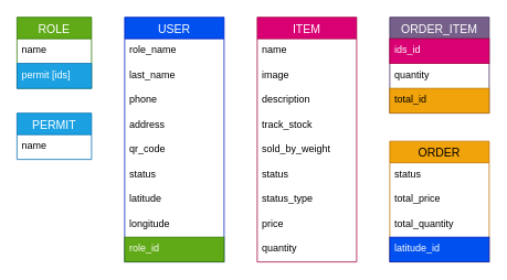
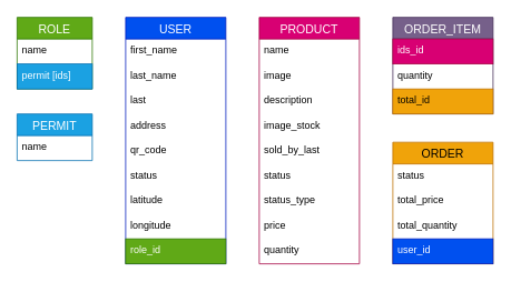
  <mxCell id="0" />
  <mxCell id="1" parent="0" />
  <mxCell id="2" value="ROLE" style="swimlane;fontStyle=0;childLayout=stackLayout;horizontal=1;startSize=26;horizontalStack=0;resizeParent=1;resizeParentMax=0;resizeLast=0;collapsible=1;marginBottom=0;align=center;fontSize=14;fillColor=#60a917;fontColor=#ffffff;strokeColor=#2D7600;" parent="1" vertex="1"><mxGeometry x="20" y="20" width="90" height="86" as="geometry"><mxRectangle x="50" y="50" width="80" height="30" as="alternateBounds" /></mxGeometry></mxCell>
  <mxCell id="3" value="name" style="text;strokeColor=none;fillColor=none;spacingLeft=4;spacingRight=4;overflow=hidden;rotatable=0;points=[[0,0.5],[1,0.5]];portConstraint=eastwest;fontSize=12;" parent="2" vertex="1"><mxGeometry y="26" width="90" height="30" as="geometry" /></mxCell>
  <mxCell id="4" value="permit [ids]" style="text;strokeColor=#006EAF;fillColor=#1ba1e2;spacingLeft=4;spacingRight=4;overflow=hidden;rotatable=0;points=[[0,0.5],[1,0.5]];portConstraint=eastwest;fontSize=12;fontColor=#ffffff;" parent="2" vertex="1"><mxGeometry y="56" width="90" height="30" as="geometry" /></mxCell>
  <mxCell id="5" value="PERMIT" style="swimlane;fontStyle=0;childLayout=stackLayout;horizontal=1;startSize=26;horizontalStack=0;resizeParent=1;resizeParentMax=0;resizeLast=0;collapsible=1;marginBottom=0;align=center;fontSize=14;fillColor=#1ba1e2;fontColor=#ffffff;strokeColor=#006EAF;" parent="1" vertex="1"><mxGeometry x="20" y="136" width="90" height="56" as="geometry"><mxRectangle x="180" y="50" width="90" height="30" as="alternateBounds" /></mxGeometry></mxCell>
  <mxCell id="6" value="name" style="text;strokeColor=none;fillColor=none;spacingLeft=4;spacingRight=4;overflow=hidden;rotatable=0;points=[[0,0.5],[1,0.5]];portConstraint=eastwest;fontSize=12;" parent="5" vertex="1"><mxGeometry y="26" width="90" height="30" as="geometry" /></mxCell>
- <mxCell id="7" value="ITEM" style="swimlane;fontStyle=0;childLayout=stackLayout;horizontal=1;startSize=26;horizontalStack=0;resizeParent=1;resizeParentMax=0;resizeLast=0;collapsible=1;marginBottom=0;align=center;fontSize=14;fillColor=#d80073;fontColor=#ffffff;strokeColor=#A50040;" parent="1" vertex="1"><mxGeometry x="310" y="20" width="120" height="296" as="geometry"><mxRectangle x="320" y="50" width="110" height="30" as="alternateBounds" /></mxGeometry></mxCell>
+ <mxCell id="7" value="PRODUCT" style="swimlane;fontStyle=0;childLayout=stackLayout;horizontal=1;startSize=26;horizontalStack=0;resizeParent=1;resizeParentMax=0;resizeLast=0;collapsible=1;marginBottom=0;align=center;fontSize=14;fillColor=#d80073;fontColor=#ffffff;strokeColor=#A50040;" parent="1" vertex="1"><mxGeometry x="310" y="20" width="120" height="296" as="geometry"><mxRectangle x="320" y="50" width="110" height="30" as="alternateBounds" /></mxGeometry></mxCell>
  <mxCell id="8" value="name" style="text;strokeColor=none;fillColor=none;spacingLeft=4;spacingRight=4;overflow=hidden;rotatable=0;points=[[0,0.5],[1,0.5]];portConstraint=eastwest;fontSize=12;" parent="7" vertex="1"><mxGeometry y="26" width="120" height="30" as="geometry" /></mxCell>
  <mxCell id="9" value="image" style="text;strokeColor=none;fillColor=none;spacingLeft=4;spacingRight=4;overflow=hidden;rotatable=0;points=[[0,0.5],[1,0.5]];portConstraint=eastwest;fontSize=12;" parent="7" vertex="1"><mxGeometry y="56" width="120" height="30" as="geometry" /></mxCell>
  <mxCell id="10" value="description" style="text;strokeColor=none;fillColor=none;spacingLeft=4;spacingRight=4;overflow=hidden;rotatable=0;points=[[0,0.5],[1,0.5]];portConstraint=eastwest;fontSize=12;" parent="7" vertex="1"><mxGeometry y="86" width="120" height="30" as="geometry" /></mxCell>
- <mxCell id="11" value="track_stock" style="text;strokeColor=none;fillColor=none;spacingLeft=4;spacingRight=4;overflow=hidden;rotatable=0;points=[[0,0.5],[1,0.5]];portConstraint=eastwest;fontSize=12;" parent="7" vertex="1"><mxGeometry y="116" width="120" height="30" as="geometry" /></mxCell>
- <mxCell id="12" value="sold_by_weight" style="text;strokeColor=none;fillColor=none;spacingLeft=4;spacingRight=4;overflow=hidden;rotatable=0;points=[[0,0.5],[1,0.5]];portConstraint=eastwest;fontSize=12;" parent="7" vertex="1"><mxGeometry y="146" width="120" height="30" as="geometry" /></mxCell>
+ <mxCell id="11" value="image_stock" style="text;strokeColor=none;fillColor=none;spacingLeft=4;spacingRight=4;overflow=hidden;rotatable=0;points=[[0,0.5],[1,0.5]];portConstraint=eastwest;fontSize=12;" parent="7" vertex="1"><mxGeometry y="116" width="120" height="30" as="geometry" /></mxCell>
+ <mxCell id="12" value="sold_by_last" style="text;strokeColor=none;fillColor=none;spacingLeft=4;spacingRight=4;overflow=hidden;rotatable=0;points=[[0,0.5],[1,0.5]];portConstraint=eastwest;fontSize=12;" parent="7" vertex="1"><mxGeometry y="146" width="120" height="30" as="geometry" /></mxCell>
  <mxCell id="13" value="status" style="text;strokeColor=none;fillColor=none;spacingLeft=4;spacingRight=4;overflow=hidden;rotatable=0;points=[[0,0.5],[1,0.5]];portConstraint=eastwest;fontSize=12;" parent="7" vertex="1"><mxGeometry y="176" width="120" height="30" as="geometry" /></mxCell>
  <mxCell id="14" value="status_type" style="text;strokeColor=none;fillColor=none;spacingLeft=4;spacingRight=4;overflow=hidden;rotatable=0;points=[[0,0.5],[1,0.5]];portConstraint=eastwest;fontSize=12;" parent="7" vertex="1"><mxGeometry y="206" width="120" height="30" as="geometry" /></mxCell>
  <mxCell id="15" value="price" style="text;strokeColor=none;fillColor=none;spacingLeft=4;spacingRight=4;overflow=hidden;rotatable=0;points=[[0,0.5],[1,0.5]];portConstraint=eastwest;fontSize=12;" parent="7" vertex="1"><mxGeometry y="236" width="120" height="30" as="geometry" /></mxCell>
  <mxCell id="16" value="quantity" style="text;strokeColor=none;fillColor=none;spacingLeft=4;spacingRight=4;overflow=hidden;rotatable=0;points=[[0,0.5],[1,0.5]];portConstraint=eastwest;fontSize=12;" parent="7" vertex="1"><mxGeometry y="266" width="120" height="30" as="geometry" /></mxCell>
  <mxCell id="17" value="USER" style="swimlane;fontStyle=0;childLayout=stackLayout;horizontal=1;startSize=26;horizontalStack=0;resizeParent=1;resizeParentMax=0;resizeLast=0;collapsible=1;marginBottom=0;align=center;fontSize=14;fillColor=#0050ef;fontColor=#ffffff;strokeColor=#001DBC;" parent="1" vertex="1"><mxGeometry x="150" y="20" width="120" height="296" as="geometry"><mxRectangle x="490" y="50" width="80" height="30" as="alternateBounds" /></mxGeometry></mxCell>
- <mxCell id="18" value="role_name" style="text;strokeColor=none;fillColor=none;spacingLeft=4;spacingRight=4;overflow=hidden;rotatable=0;points=[[0,0.5],[1,0.5]];portConstraint=eastwest;fontSize=12;" parent="17" vertex="1"><mxGeometry y="26" width="120" height="30" as="geometry" /></mxCell>
+ <mxCell id="18" value="first_name" style="text;strokeColor=none;fillColor=none;spacingLeft=4;spacingRight=4;overflow=hidden;rotatable=0;points=[[0,0.5],[1,0.5]];portConstraint=eastwest;fontSize=12;" parent="17" vertex="1"><mxGeometry y="26" width="120" height="30" as="geometry" /></mxCell>
  <mxCell id="19" value="last_name" style="text;strokeColor=none;fillColor=none;spacingLeft=4;spacingRight=4;overflow=hidden;rotatable=0;points=[[0,0.5],[1,0.5]];portConstraint=eastwest;fontSize=12;" parent="17" vertex="1"><mxGeometry y="56" width="120" height="30" as="geometry" /></mxCell>
- <mxCell id="20" value="phone" style="text;strokeColor=none;fillColor=none;spacingLeft=4;spacingRight=4;overflow=hidden;rotatable=0;points=[[0,0.5],[1,0.5]];portConstraint=eastwest;fontSize=12;" parent="17" vertex="1"><mxGeometry y="86" width="120" height="30" as="geometry" /></mxCell>
+ <mxCell id="20" value="last" style="text;strokeColor=none;fillColor=none;spacingLeft=4;spacingRight=4;overflow=hidden;rotatable=0;points=[[0,0.5],[1,0.5]];portConstraint=eastwest;fontSize=12;" parent="17" vertex="1"><mxGeometry y="86" width="120" height="30" as="geometry" /></mxCell>
  <mxCell id="21" value="address" style="text;strokeColor=none;fillColor=none;spacingLeft=4;spacingRight=4;overflow=hidden;rotatable=0;points=[[0,0.5],[1,0.5]];portConstraint=eastwest;fontSize=12;" parent="17" vertex="1"><mxGeometry y="116" width="120" height="30" as="geometry" /></mxCell>
  <mxCell id="22" value="qr_code" style="text;strokeColor=none;fillColor=none;spacingLeft=4;spacingRight=4;overflow=hidden;rotatable=0;points=[[0,0.5],[1,0.5]];portConstraint=eastwest;fontSize=12;" parent="17" vertex="1"><mxGeometry y="146" width="120" height="30" as="geometry" /></mxCell>
  <mxCell id="23" value="status" style="text;strokeColor=none;fillColor=none;spacingLeft=4;spacingRight=4;overflow=hidden;rotatable=0;points=[[0,0.5],[1,0.5]];portConstraint=eastwest;fontSize=12;" parent="17" vertex="1"><mxGeometry y="176" width="120" height="30" as="geometry" /></mxCell>
  <mxCell id="24" value="latitude" style="text;strokeColor=none;fillColor=none;spacingLeft=4;spacingRight=4;overflow=hidden;rotatable=0;points=[[0,0.5],[1,0.5]];portConstraint=eastwest;fontSize=12;" parent="17" vertex="1"><mxGeometry y="206" width="120" height="30" as="geometry" /></mxCell>
  <mxCell id="25" value="longitude" style="text;strokeColor=none;fillColor=none;spacingLeft=4;spacingRight=4;overflow=hidden;rotatable=0;points=[[0,0.5],[1,0.5]];portConstraint=eastwest;fontSize=12;" parent="17" vertex="1"><mxGeometry y="236" width="120" height="30" as="geometry" /></mxCell>
  <mxCell id="26" value="role_id" style="text;strokeColor=#2D7600;fillColor=#60a917;spacingLeft=4;spacingRight=4;overflow=hidden;rotatable=0;points=[[0,0.5],[1,0.5]];portConstraint=eastwest;fontSize=12;fontColor=#ffffff;" parent="17" vertex="1"><mxGeometry y="266" width="120" height="30" as="geometry" /></mxCell>
  <mxCell id="27" value="ORDER" style="swimlane;fontStyle=0;childLayout=stackLayout;horizontal=1;startSize=26;horizontalStack=0;resizeParent=1;resizeParentMax=0;resizeLast=0;collapsible=1;marginBottom=0;align=center;fontSize=14;fillColor=#f0a30a;strokeColor=#BD7000;fontColor=#000000;" parent="1" vertex="1"><mxGeometry x="470" y="170" width="120" height="146" as="geometry"><mxRectangle x="650" y="50" width="90" height="30" as="alternateBounds" /></mxGeometry></mxCell>
  <mxCell id="28" value="status" style="text;strokeColor=none;fillColor=none;spacingLeft=4;spacingRight=4;overflow=hidden;rotatable=0;points=[[0,0.5],[1,0.5]];portConstraint=eastwest;fontSize=12;" parent="27" vertex="1"><mxGeometry y="26" width="120" height="30" as="geometry" /></mxCell>
  <mxCell id="29" value="total_price" style="text;strokeColor=none;fillColor=none;spacingLeft=4;spacingRight=4;overflow=hidden;rotatable=0;points=[[0,0.5],[1,0.5]];portConstraint=eastwest;fontSize=12;" parent="27" vertex="1"><mxGeometry y="56" width="120" height="30" as="geometry" /></mxCell>
  <mxCell id="30" value="total_quantity" style="text;strokeColor=none;fillColor=none;spacingLeft=4;spacingRight=4;overflow=hidden;rotatable=0;points=[[0,0.5],[1,0.5]];portConstraint=eastwest;fontSize=12;" parent="27" vertex="1"><mxGeometry y="86" width="120" height="30" as="geometry" /></mxCell>
- <mxCell id="31" value="latitude_id" style="text;strokeColor=#001DBC;fillColor=#0050ef;spacingLeft=4;spacingRight=4;overflow=hidden;rotatable=0;points=[[0,0.5],[1,0.5]];portConstraint=eastwest;fontSize=12;fontColor=#ffffff;" parent="27" vertex="1"><mxGeometry y="116" width="120" height="30" as="geometry" /></mxCell>
+ <mxCell id="31" value="user_id" style="text;strokeColor=#001DBC;fillColor=#0050ef;spacingLeft=4;spacingRight=4;overflow=hidden;rotatable=0;points=[[0,0.5],[1,0.5]];portConstraint=eastwest;fontSize=12;fontColor=#ffffff;" parent="27" vertex="1"><mxGeometry y="116" width="120" height="30" as="geometry" /></mxCell>
  <mxCell id="32" value="ORDER_ITEM" style="swimlane;fontStyle=0;childLayout=stackLayout;horizontal=1;startSize=26;horizontalStack=0;resizeParent=1;resizeParentMax=0;resizeLast=0;collapsible=1;marginBottom=0;align=center;fontSize=14;fillColor=#76608a;strokeColor=#432D57;fontColor=#ffffff;" parent="1" vertex="1"><mxGeometry x="470" y="20" width="120" height="116" as="geometry"><mxRectangle x="650" y="50" width="90" height="30" as="alternateBounds" /></mxGeometry></mxCell>
  <mxCell id="33" value="ids_id" style="text;strokeColor=#A50040;fillColor=#d80073;spacingLeft=4;spacingRight=4;overflow=hidden;rotatable=0;points=[[0,0.5],[1,0.5]];portConstraint=eastwest;fontSize=12;fontColor=#ffffff;" parent="32" vertex="1"><mxGeometry y="26" width="120" height="30" as="geometry" /></mxCell>
  <mxCell id="34" value="quantity" style="text;strokeColor=none;fillColor=none;spacingLeft=4;spacingRight=4;overflow=hidden;rotatable=0;points=[[0,0.5],[1,0.5]];portConstraint=eastwest;fontSize=12;" parent="32" vertex="1"><mxGeometry y="56" width="120" height="30" as="geometry" /></mxCell>
  <mxCell id="35" value="total_id" style="text;strokeColor=#BD7000;fillColor=#f0a30a;spacingLeft=4;spacingRight=4;overflow=hidden;rotatable=0;points=[[0,0.5],[1,0.5]];portConstraint=eastwest;fontSize=12;fontColor=#000000;" parent="32" vertex="1"><mxGeometry y="86" width="120" height="30" as="geometry" /></mxCell>
